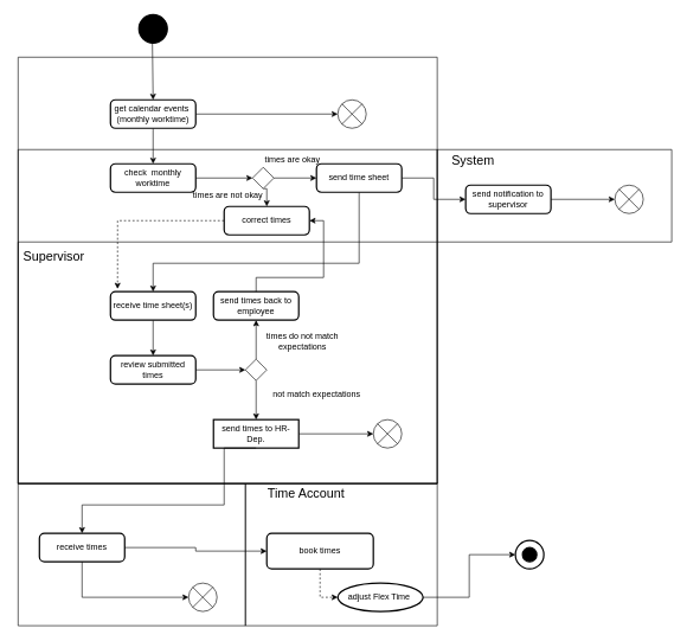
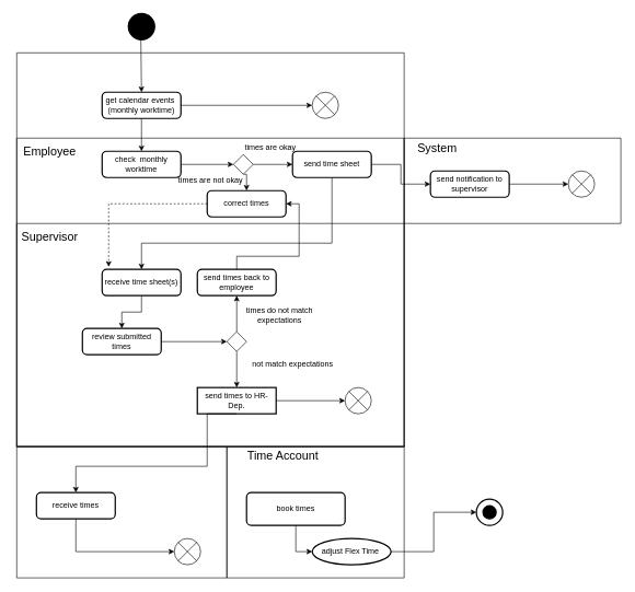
  <mxCell id="0" />
  <mxCell id="1" parent="0" />
  <mxCell id="2" value="" style="strokeWidth=2;html=1;shape=mxgraph.flowchart.start_2;whiteSpace=wrap;fillStyle=auto;fillColor=#000000;" vertex="1" parent="1"><mxGeometry x="195" y="20" width="40" height="40" as="geometry" /></mxCell>
  <mxCell id="3" value="" style="edgeStyle=segmentEdgeStyle;endArrow=classic;html=1;rounded=0;entryX=0.5;entryY=0;entryDx=0;entryDy=0;" edge="1" parent="1" target="7"><mxGeometry width="50" height="50" relative="1" as="geometry"><mxPoint x="214" y="60" as="sourcePoint" /><mxPoint x="216" y="140" as="targetPoint" /><Array as="points"><mxPoint x="214" y="140" /></Array></mxGeometry></mxCell>
  <mxCell id="4" value="" style="swimlane;startSize=0;" vertex="1" parent="1"><mxGeometry x="25" y="80" width="590" height="600" as="geometry" /></mxCell>
  <mxCell id="5" style="edgeStyle=orthogonalEdgeStyle;rounded=0;orthogonalLoop=1;jettySize=auto;html=1;exitX=0.5;exitY=1;exitDx=0;exitDy=0;entryX=0.5;entryY=0;entryDx=0;entryDy=0;" edge="1" parent="4" source="7" target="29"><mxGeometry relative="1" as="geometry" /></mxCell>
  <mxCell id="6" style="edgeStyle=orthogonalEdgeStyle;rounded=0;orthogonalLoop=1;jettySize=auto;html=1;exitX=1;exitY=0.5;exitDx=0;exitDy=0;entryX=0;entryY=0.5;entryDx=0;entryDy=0;entryPerimeter=0;" edge="1" parent="4" source="7" target="37"><mxGeometry relative="1" as="geometry" /></mxCell>
  <mxCell id="7" value="get calendar events&amp;nbsp;&lt;br&gt;(monthly worktime)" style="rounded=1;whiteSpace=wrap;html=1;absoluteArcSize=1;arcSize=14;strokeWidth=2;fillStyle=auto;fillColor=#FFFFFF;" vertex="1" parent="4"><mxGeometry x="130" y="60" width="120" height="40" as="geometry" /></mxCell>
  <mxCell id="8" value="" style="swimlane;startSize=0;" vertex="1" parent="4"><mxGeometry y="130" width="590" height="470" as="geometry" /></mxCell>
+ <mxCell id="9" value="&lt;font style=&quot;font-size: 18px;&quot;&gt;Employee&lt;/font&gt;" style="text;html=1;align=center;verticalAlign=middle;resizable=0;points=[];autosize=1;strokeColor=none;fillColor=none;" vertex="1" parent="8"><mxGeometry y="5" width="100" height="30" as="geometry" /></mxCell>
  <mxCell id="10" value="" style="swimlane;startSize=0;" vertex="1" parent="8"><mxGeometry y="130" width="590" height="340" as="geometry" /></mxCell>
  <mxCell id="11" value="&lt;font style=&quot;font-size: 18px;&quot;&gt;Supervisor&lt;/font&gt;" style="text;html=1;align=center;verticalAlign=middle;resizable=0;points=[];autosize=1;strokeColor=none;fillColor=none;" vertex="1" parent="10"><mxGeometry x="-5" y="5" width="110" height="30" as="geometry" /></mxCell>
  <mxCell id="12" style="edgeStyle=orthogonalEdgeStyle;rounded=0;orthogonalLoop=1;jettySize=auto;html=1;exitX=0.5;exitY=1;exitDx=0;exitDy=0;" edge="1" parent="10" source="13" target="15"><mxGeometry relative="1" as="geometry" /></mxCell>
  <mxCell id="13" value="receive time sheet(s)" style="rounded=1;whiteSpace=wrap;html=1;absoluteArcSize=1;arcSize=14;strokeWidth=2;fillStyle=auto;fillColor=#FFFFFF;" vertex="1" parent="10"><mxGeometry x="130" y="70" width="120" height="40" as="geometry" /></mxCell>
  <mxCell id="14" style="edgeStyle=orthogonalEdgeStyle;rounded=0;orthogonalLoop=1;jettySize=auto;html=1;exitX=1;exitY=0.5;exitDx=0;exitDy=0;entryX=0;entryY=0.5;entryDx=0;entryDy=0;" edge="1" parent="10" source="15" target="18"><mxGeometry relative="1" as="geometry" /></mxCell>
- <mxCell id="15" value="review submitted times" style="rounded=1;whiteSpace=wrap;html=1;absoluteArcSize=1;arcSize=14;strokeWidth=2;fillStyle=auto;fillColor=#FFFFFF;" vertex="1" parent="10"><mxGeometry x="130" y="160" width="120" height="40" as="geometry" /></mxCell>
+ <mxCell id="15" value="review submitted times" style="rounded=1;whiteSpace=wrap;html=1;absoluteArcSize=1;arcSize=14;strokeWidth=2;fillStyle=auto;fillColor=#FFFFFF;" vertex="1" parent="10"><mxGeometry x="100" y="160" width="120" height="40" as="geometry" /></mxCell>
  <mxCell id="16" style="edgeStyle=orthogonalEdgeStyle;rounded=0;orthogonalLoop=1;jettySize=auto;html=1;exitX=0.5;exitY=0;exitDx=0;exitDy=0;entryX=0.5;entryY=1;entryDx=0;entryDy=0;" edge="1" parent="10" source="18" target="19"><mxGeometry relative="1" as="geometry" /></mxCell>
  <mxCell id="17" style="edgeStyle=orthogonalEdgeStyle;rounded=0;orthogonalLoop=1;jettySize=auto;html=1;exitX=0.5;exitY=1;exitDx=0;exitDy=0;" edge="1" parent="10" source="18" target="22"><mxGeometry relative="1" as="geometry" /></mxCell>
  <mxCell id="18" value="" style="rhombus;whiteSpace=wrap;html=1;" vertex="1" parent="10"><mxGeometry x="320" y="165" width="30" height="30" as="geometry" /></mxCell>
  <mxCell id="19" value="send times back to employee" style="rounded=1;whiteSpace=wrap;html=1;absoluteArcSize=1;arcSize=14;strokeWidth=2;fillStyle=auto;fillColor=#FFFFFF;" vertex="1" parent="10"><mxGeometry x="275" y="70" width="120" height="40" as="geometry" /></mxCell>
  <mxCell id="20" value="times do not match&lt;br&gt;expectations" style="text;html=1;align=center;verticalAlign=middle;resizable=0;points=[];autosize=1;strokeColor=none;fillColor=none;" vertex="1" parent="10"><mxGeometry x="340" y="120" width="120" height="40" as="geometry" /></mxCell>
  <mxCell id="21" style="edgeStyle=orthogonalEdgeStyle;rounded=0;orthogonalLoop=1;jettySize=auto;html=1;exitX=1;exitY=0.5;exitDx=0;exitDy=0;" edge="1" parent="10" source="22" target="24"><mxGeometry relative="1" as="geometry" /></mxCell>
  <mxCell id="22" value="send times to HR-Dep." style="whiteSpace=wrap;html=1;absoluteArcSize=1;arcSize=14;strokeWidth=2;fillStyle=auto;fillColor=#FFFFFF;rounded=0;" vertex="1" parent="10"><mxGeometry x="275" y="250" width="120" height="40" as="geometry" /></mxCell>
  <mxCell id="23" value="not match expectations" style="text;html=1;align=center;verticalAlign=middle;resizable=0;points=[];autosize=1;strokeColor=none;fillColor=none;" vertex="1" parent="10"><mxGeometry x="340" y="200" width="160" height="30" as="geometry" /></mxCell>
  <mxCell id="24" value="" style="verticalLabelPosition=bottom;verticalAlign=top;html=1;shape=mxgraph.flowchart.or;" vertex="1" parent="10"><mxGeometry x="500" y="250" width="40" height="40" as="geometry" /></mxCell>
  <mxCell id="25" style="edgeStyle=orthogonalEdgeStyle;rounded=0;orthogonalLoop=1;jettySize=auto;html=1;exitX=1;exitY=0.5;exitDx=0;exitDy=0;entryX=0;entryY=0.5;entryDx=0;entryDy=0;" edge="1" parent="8" source="27" target="31"><mxGeometry relative="1" as="geometry" /></mxCell>
  <mxCell id="26" style="edgeStyle=orthogonalEdgeStyle;rounded=0;orthogonalLoop=1;jettySize=auto;html=1;exitX=0.5;exitY=1;exitDx=0;exitDy=0;entryX=0.5;entryY=0;entryDx=0;entryDy=0;" edge="1" parent="8" source="27" target="34"><mxGeometry relative="1" as="geometry" /></mxCell>
  <mxCell id="27" value="" style="rhombus;whiteSpace=wrap;html=1;" vertex="1" parent="8"><mxGeometry x="330" y="25" width="30" height="30" as="geometry" /></mxCell>
  <mxCell id="28" style="edgeStyle=orthogonalEdgeStyle;rounded=0;orthogonalLoop=1;jettySize=auto;html=1;exitX=1;exitY=0.5;exitDx=0;exitDy=0;entryX=0;entryY=0.5;entryDx=0;entryDy=0;" edge="1" parent="8" source="29" target="27"><mxGeometry relative="1" as="geometry" /></mxCell>
  <mxCell id="29" value="check &amp;nbsp;monthly worktime" style="rounded=1;whiteSpace=wrap;html=1;absoluteArcSize=1;arcSize=14;strokeWidth=2;fillStyle=auto;fillColor=#FFFFFF;" vertex="1" parent="8"><mxGeometry x="130" y="20" width="120" height="40" as="geometry" /></mxCell>
  <mxCell id="30" style="edgeStyle=orthogonalEdgeStyle;rounded=0;orthogonalLoop=1;jettySize=auto;html=1;exitX=0.5;exitY=1;exitDx=0;exitDy=0;" edge="1" parent="8" source="31" target="13"><mxGeometry relative="1" as="geometry"><Array as="points"><mxPoint x="480" y="160" /><mxPoint x="190" y="160" /></Array></mxGeometry></mxCell>
  <mxCell id="31" value="send time sheet" style="rounded=1;whiteSpace=wrap;html=1;absoluteArcSize=1;arcSize=14;strokeWidth=2;fillStyle=auto;fillColor=#FFFFFF;" vertex="1" parent="8"><mxGeometry x="420" y="20" width="120" height="40" as="geometry" /></mxCell>
  <mxCell id="32" value="times are okay" style="text;html=1;align=center;verticalAlign=middle;resizable=0;points=[];autosize=1;strokeColor=none;fillColor=none;" vertex="1" parent="8"><mxGeometry x="336" width="100" height="30" as="geometry" /></mxCell>
  <mxCell id="33" style="edgeStyle=orthogonalEdgeStyle;rounded=0;orthogonalLoop=1;jettySize=auto;html=1;exitX=0;exitY=0.5;exitDx=0;exitDy=0;entryX=0.083;entryY=-0.1;entryDx=0;entryDy=0;entryPerimeter=0;dashed=1;" edge="1" parent="8" source="34" target="13"><mxGeometry relative="1" as="geometry" /></mxCell>
  <mxCell id="34" value="correct times" style="rounded=1;whiteSpace=wrap;html=1;absoluteArcSize=1;arcSize=14;strokeWidth=2;fillStyle=auto;fillColor=#FFFFFF;" vertex="1" parent="8"><mxGeometry x="290" y="80" width="120" height="40" as="geometry" /></mxCell>
  <mxCell id="35" value="times are not okay" style="text;html=1;align=center;verticalAlign=middle;resizable=0;points=[];autosize=1;strokeColor=none;fillColor=none;" vertex="1" parent="8"><mxGeometry x="235" y="50" width="120" height="30" as="geometry" /></mxCell>
  <mxCell id="36" style="edgeStyle=orthogonalEdgeStyle;rounded=0;orthogonalLoop=1;jettySize=auto;html=1;exitX=0.5;exitY=0;exitDx=0;exitDy=0;entryX=1;entryY=0.5;entryDx=0;entryDy=0;" edge="1" parent="8" source="19" target="34"><mxGeometry relative="1" as="geometry"><Array as="points"><mxPoint x="335" y="180" /><mxPoint x="430" y="180" /><mxPoint x="430" y="100" /></Array></mxGeometry></mxCell>
  <mxCell id="37" value="" style="verticalLabelPosition=bottom;verticalAlign=top;html=1;shape=mxgraph.flowchart.or;" vertex="1" parent="4"><mxGeometry x="450" y="60" width="40" height="40" as="geometry" /></mxCell>
  <mxCell id="38" value="" style="swimlane;startSize=0;" vertex="1" parent="1"><mxGeometry x="615" y="210" width="330" height="130" as="geometry" /></mxCell>
  <mxCell id="39" value="&lt;font style=&quot;font-size: 18px;&quot;&gt;System&lt;/font&gt;" style="text;html=1;align=center;verticalAlign=middle;resizable=0;points=[];autosize=1;strokeColor=none;fillColor=none;" vertex="1" parent="38"><mxGeometry x="10" width="80" height="30" as="geometry" /></mxCell>
  <mxCell id="40" style="edgeStyle=orthogonalEdgeStyle;rounded=0;orthogonalLoop=1;jettySize=auto;html=1;exitX=1;exitY=0.5;exitDx=0;exitDy=0;" edge="1" parent="38" source="41" target="43"><mxGeometry relative="1" as="geometry" /></mxCell>
  <mxCell id="41" value="send notification to supervisor" style="rounded=1;whiteSpace=wrap;html=1;absoluteArcSize=1;arcSize=14;strokeWidth=2;fillStyle=auto;fillColor=#FFFFFF;" vertex="1" parent="38"><mxGeometry x="40" y="50" width="120" height="40" as="geometry" /></mxCell>
  <mxCell id="42" style="edgeStyle=orthogonalEdgeStyle;rounded=0;orthogonalLoop=1;jettySize=auto;html=1;exitX=0.5;exitY=1;exitDx=0;exitDy=0;" edge="1" parent="38" source="41" target="41"><mxGeometry relative="1" as="geometry" /></mxCell>
  <mxCell id="43" value="" style="verticalLabelPosition=bottom;verticalAlign=top;html=1;shape=mxgraph.flowchart.or;" vertex="1" parent="38"><mxGeometry x="250" y="50" width="40" height="40" as="geometry" /></mxCell>
  <mxCell id="44" style="edgeStyle=orthogonalEdgeStyle;rounded=0;orthogonalLoop=1;jettySize=auto;html=1;exitX=1;exitY=0.5;exitDx=0;exitDy=0;entryX=0;entryY=0.5;entryDx=0;entryDy=0;" edge="1" parent="1" source="31" target="41"><mxGeometry relative="1" as="geometry" /></mxCell>
  <mxCell id="45" value="" style="swimlane;startSize=0;" vertex="1" parent="1"><mxGeometry x="25" y="680" width="320" height="200" as="geometry" /></mxCell>
  <mxCell id="46" style="edgeStyle=orthogonalEdgeStyle;rounded=0;orthogonalLoop=1;jettySize=auto;html=1;exitX=0.5;exitY=1;exitDx=0;exitDy=0;entryX=0;entryY=0.5;entryDx=0;entryDy=0;entryPerimeter=0;" edge="1" parent="45" source="47" target="48"><mxGeometry relative="1" as="geometry" /></mxCell>
  <mxCell id="47" value="receive times" style="rounded=1;whiteSpace=wrap;html=1;absoluteArcSize=1;arcSize=14;strokeWidth=2;fillStyle=auto;fillColor=#FFFFFF;" vertex="1" parent="45"><mxGeometry x="30" y="70" width="120" height="40" as="geometry" /></mxCell>
  <mxCell id="48" value="" style="verticalLabelPosition=bottom;verticalAlign=top;html=1;shape=mxgraph.flowchart.or;" vertex="1" parent="45"><mxGeometry x="240" y="140" width="40" height="40" as="geometry" /></mxCell>
  <mxCell id="49" style="edgeStyle=orthogonalEdgeStyle;rounded=0;orthogonalLoop=1;jettySize=auto;html=1;exitX=0.5;exitY=1;exitDx=0;exitDy=0;" edge="1" parent="1" source="22" target="47"><mxGeometry relative="1" as="geometry"><Array as="points"><mxPoint x="315" y="630" /><mxPoint x="315" y="710" /><mxPoint x="115" y="710" /></Array></mxGeometry></mxCell>
  <mxCell id="50" value="" style="swimlane;startSize=0;" vertex="1" parent="1"><mxGeometry x="345" y="680" width="270" height="200" as="geometry" /></mxCell>
  <mxCell id="51" value="&lt;font style=&quot;font-size: 18px;&quot;&gt;Time Account&lt;/font&gt;" style="text;html=1;align=center;verticalAlign=middle;resizable=0;points=[];autosize=1;strokeColor=none;fillColor=none;" vertex="1" parent="50"><mxGeometry x="20" width="130" height="30" as="geometry" /></mxCell>
- <mxCell id="52" style="edgeStyle=orthogonalEdgeStyle;rounded=0;orthogonalLoop=1;jettySize=auto;html=1;exitX=0.5;exitY=1;exitDx=0;exitDy=0;entryX=0;entryY=0.5;entryDx=0;entryDy=0;dashed=1;" edge="1" parent="50" source="53" target="54"><mxGeometry relative="1" as="geometry" /></mxCell>
+ <mxCell id="52" style="edgeStyle=orthogonalEdgeStyle;rounded=0;orthogonalLoop=1;jettySize=auto;html=1;exitX=0.5;exitY=1;exitDx=0;exitDy=0;entryX=0;entryY=0.5;entryDx=0;entryDy=0;" edge="1" parent="50" source="53" target="54"><mxGeometry relative="1" as="geometry" /></mxCell>
  <mxCell id="53" value="book times" style="rounded=1;whiteSpace=wrap;html=1;absoluteArcSize=1;arcSize=14;strokeWidth=2;fillStyle=auto;fillColor=#FFFFFF;" vertex="1" parent="50"><mxGeometry x="30" y="70" width="150" height="50" as="geometry" /></mxCell>
  <mxCell id="54" value="adjust Flex Time&amp;nbsp;" style="ellipse;whiteSpace=wrap;html=1;absoluteArcSize=1;arcSize=14;strokeWidth=2;fillStyle=auto;fillColor=#FFFFFF;" vertex="1" parent="50"><mxGeometry x="130" y="140" width="120" height="40" as="geometry" /></mxCell>
- <mxCell id="55" style="edgeStyle=orthogonalEdgeStyle;rounded=0;orthogonalLoop=1;jettySize=auto;html=1;entryX=0;entryY=0.5;entryDx=0;entryDy=0;" edge="1" parent="1" source="47" target="53"><mxGeometry relative="1" as="geometry" /></mxCell>
  <mxCell id="56" value="" style="strokeWidth=2;html=1;shape=mxgraph.flowchart.start_2;whiteSpace=wrap;fillStyle=auto;fillColor=#FFFFFF;" vertex="1" parent="1"><mxGeometry x="725" y="760" width="40" height="40" as="geometry" /></mxCell>
  <mxCell id="57" value="" style="strokeWidth=2;html=1;shape=mxgraph.flowchart.start_2;whiteSpace=wrap;fillStyle=auto;fillColor=#000000;" vertex="1" parent="1"><mxGeometry x="735" y="770" width="20" height="20" as="geometry" /></mxCell>
  <mxCell id="58" style="edgeStyle=orthogonalEdgeStyle;rounded=0;orthogonalLoop=1;jettySize=auto;html=1;exitX=1;exitY=0.5;exitDx=0;exitDy=0;entryX=0;entryY=0.5;entryDx=0;entryDy=0;entryPerimeter=0;" edge="1" parent="1" source="54" target="56"><mxGeometry relative="1" as="geometry" /></mxCell>
